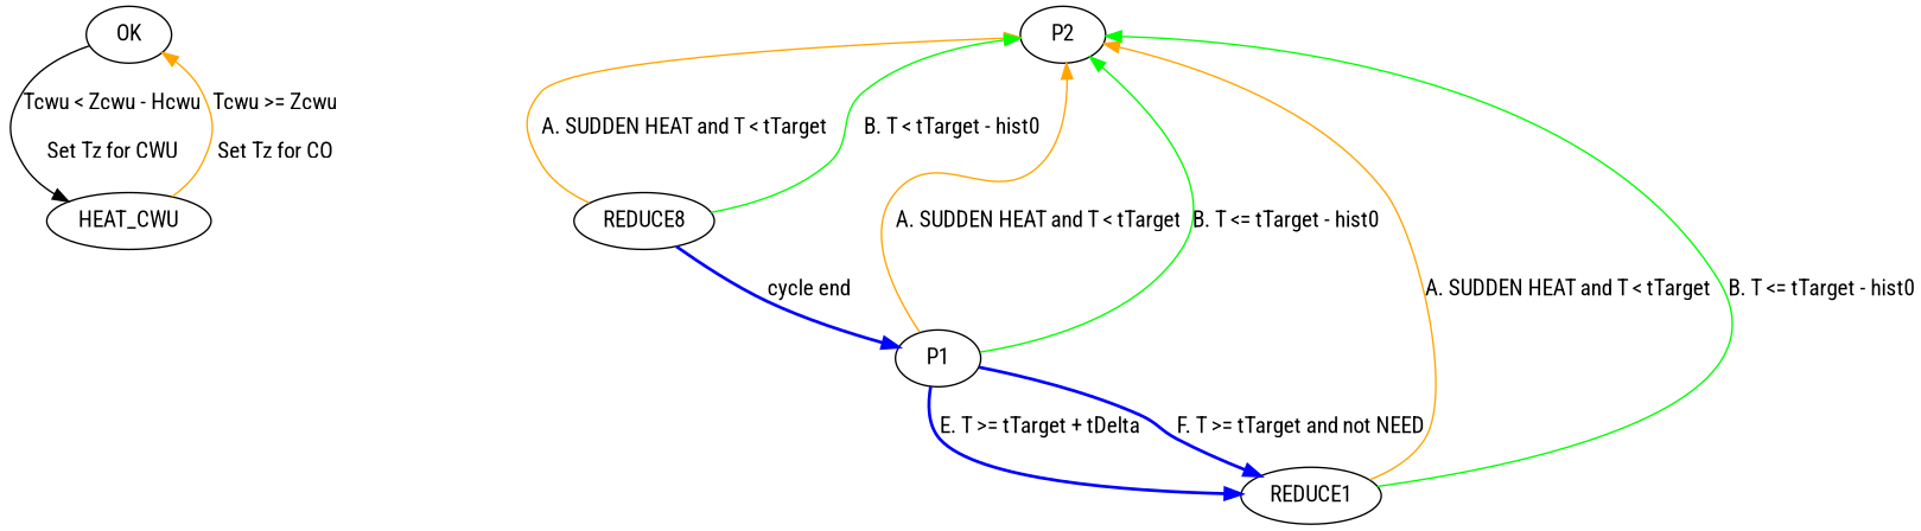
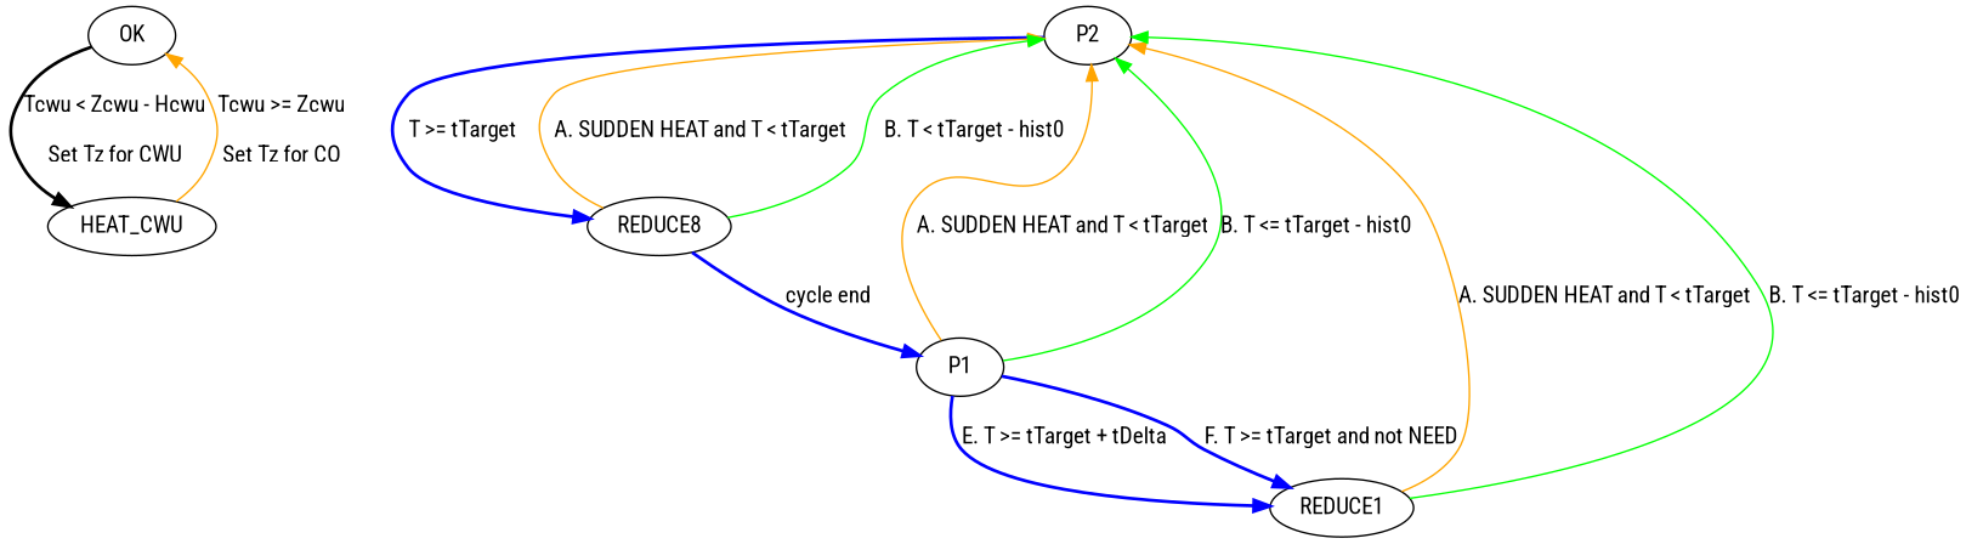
  digraph {
    fontname="Roboto Condensed"
    node [fontname="Roboto Condensed"]
    edge [fontname="Roboto Condensed" color=orange]
    OK
    HEAT_CWU
    n3 [label=P2]
    n4 [label=REDUCE8]
    n5 [label=P1]
    REDUCE1
    subgraph sub_1 {
      OK
      HEAT_CWU
    }
-   OK -> HEAT_CWU [label="Tcwu < Zcwu - Hcwu\r\nSet Tz for CWU" color=""]
+   OK -> HEAT_CWU [label="Tcwu < Zcwu - Hcwu\r\nSet Tz for CWU" style=bold color=""]
    HEAT_CWU -> OK [label="Tcwu >= Zcwu\r\nSet Tz for CO"]
+   n3 -> n4 [color=blue label="T >= tTarget" style=bold]
    n4 -> n3 [label="A. SUDDEN HEAT and T < tTarget"]
    n4 -> n3 [color=green label="B. T < tTarget - hist0"]
    n4 -> n5 [color=blue label="cycle end" style=bold]
    n5 -> n3 [label="A. SUDDEN HEAT and T < tTarget"]
    n5 -> n3 [color=green label="B. T <= tTarget - hist0"]
    n5 -> REDUCE1 [color=blue label="E. T >= tTarget + tDelta" style=bold]
    n5 -> REDUCE1 [color=blue label="F. T >= tTarget and not NEED" style=bold]
    REDUCE1 -> n3 [label="A. SUDDEN HEAT and T < tTarget"]
    REDUCE1 -> n3 [color=green label="B. T <= tTarget - hist0"]
  }
